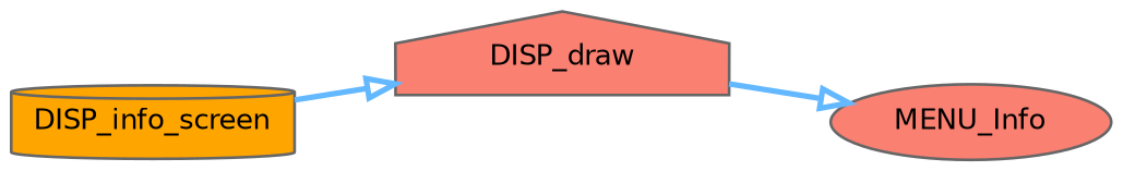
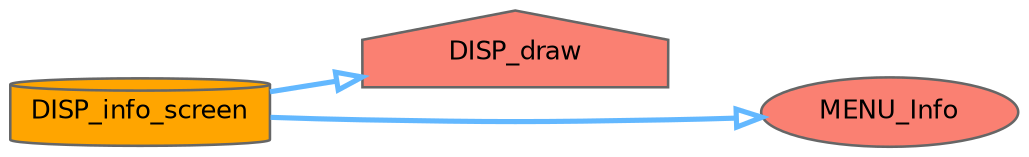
  digraph {
    rankdir=LR
    node [color=grey40 fillcolor=salmon fontname=Helvetica fontsize=10 style=filled]
    edge [arrowhead=onormal color=steelblue1 fontname=Helvetica fontsize=10 labelfontname=Helvetica labelfontsize=10 style=bold]
    n1 [color=gray40 fillcolor=orange fontcolor=black height=0.2 label=DISP_info_screen shape=cylinder width=0.4]
    n2 [height=0.2 label=DISP_draw shape=house width=0.4]
    n3 [height=0.2 label=MENU_Info shape=ellipse width=0.4]
    n1 -> n2
-   n2 -> n3
+   n1 -> n3
  }
